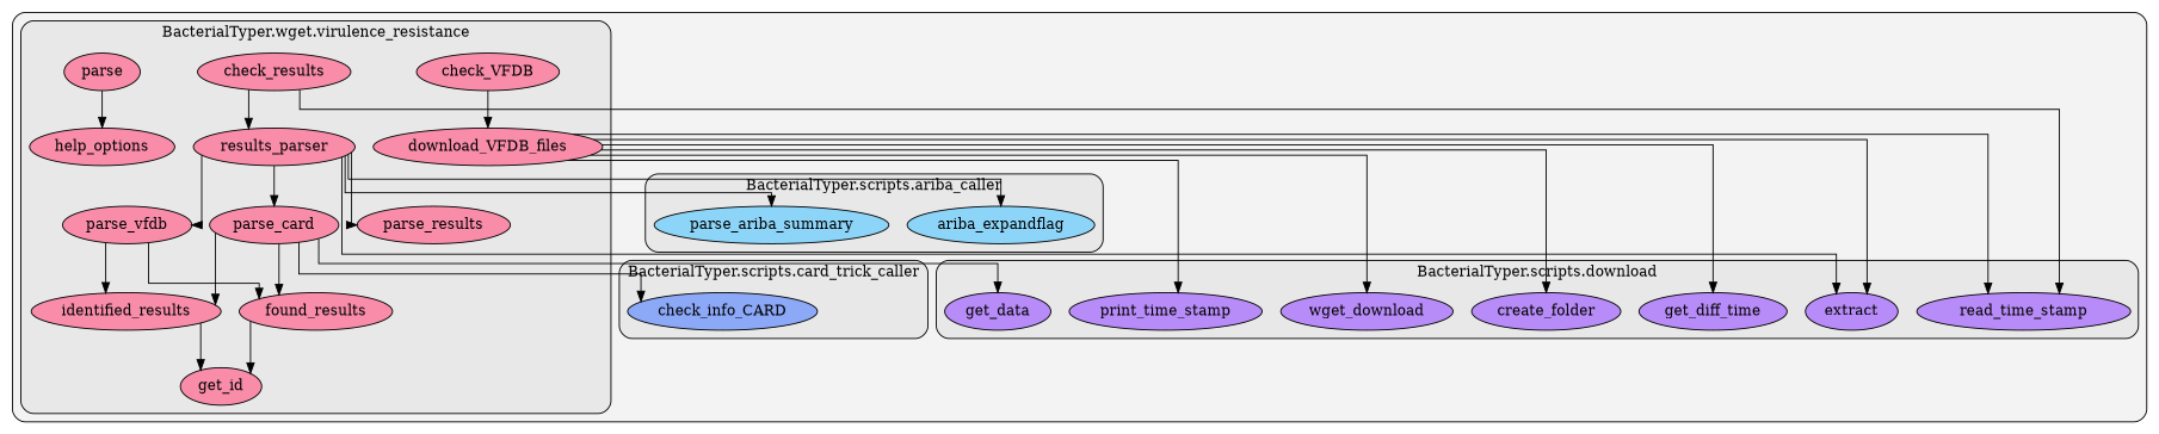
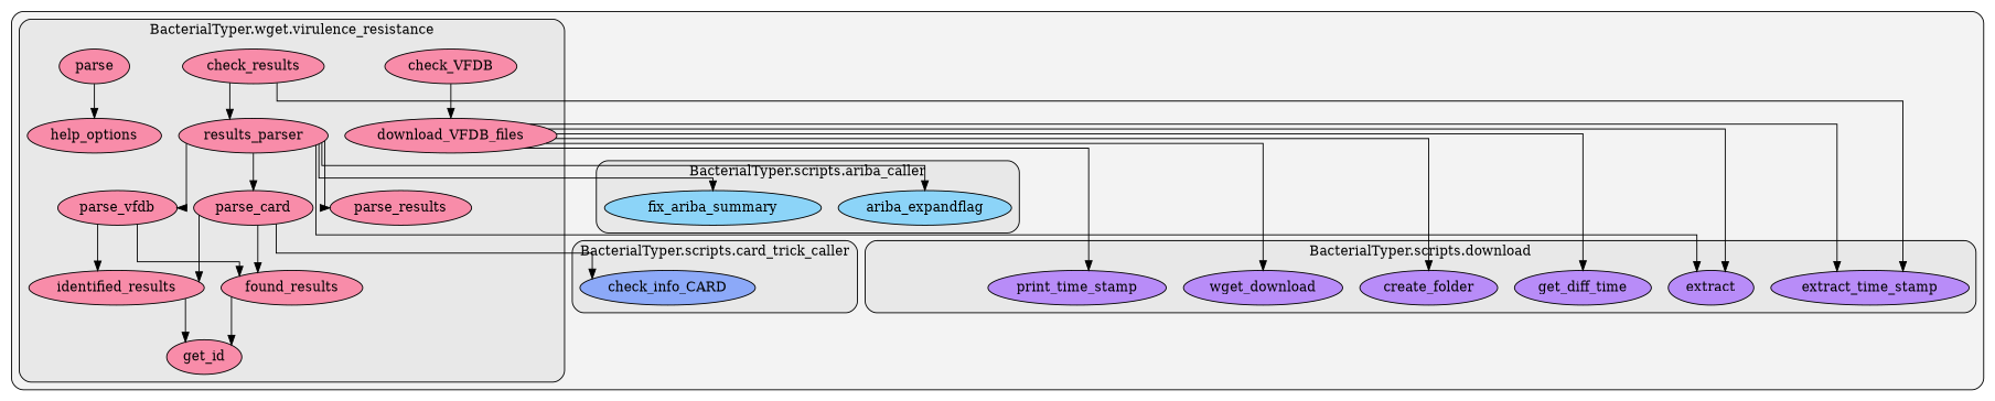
  digraph {
    clusterrank=local
    rankdir=TB
    splines=ortho
    node [fillcolor="#ff658eb2" fontcolor="#000000" group=43 style=filled]
    edge [color="#000000" style=solid]
    n1 [fillcolor="#65cbffb2" group=25 label=ariba_expandflag]
-   n2 [fillcolor="#65cbffb2" group=25 label=parse_ariba_summary]
+   n2 [fillcolor="#65cbffb2" group=25 label=fix_ariba_summary]
    n3 [fillcolor="#658effb2" group=28 label=check_info_CARD]
    n4 [fillcolor="#a365ffb2" group=33 label=create_folder]
    n5 [fillcolor="#a365ffb2" group=33 label=extract]
-   n6 [fillcolor="#a365ffb2" group=33 label=get_data]
    n7 [fillcolor="#a365ffb2" group=33 label=get_diff_time]
    n8 [fillcolor="#a365ffb2" group=33 label=print_time_stamp]
-   n9 [fillcolor="#a365ffb2" group=33 label=read_time_stamp]
+   n9 [fillcolor="#a365ffb2" group=33 label=extract_time_stamp]
    n10 [fillcolor="#a365ffb2" group=33 label=wget_download]
    n11 [label=check_VFDB]
    n12 [label=check_results]
    n13 [label=download_VFDB_files]
    n14 [label=found_results]
    n15 [label=get_id]
    n16 [label=help_options]
    n17 [label=identified_results]
    n18 [label=parse]
    n19 [label=parse_card]
    n20 [label=parse_results]
    n21 [label=parse_vfdb]
    n22 [label=results_parser]
    subgraph cluster_1 {
      fillcolor="#80808018"
      style="filled,rounded"
      subgraph cluster_2 {
        fillcolor="#80808018"
        label="BacterialTyper.scripts.ariba_caller"
        style="filled,rounded"
        n1
        n2
      }
      subgraph cluster_3 {
        fillcolor="#80808018"
        label="BacterialTyper.scripts.card_trick_caller"
        style="filled,rounded"
        n3
      }
      subgraph cluster_4 {
        fillcolor="#80808018"
        label="BacterialTyper.scripts.download"
        style="filled,rounded"
        n4
        n5
-       n6
        n7
        n8
        n9
        n10
      }
      subgraph cluster_5 {
        fillcolor="#80808018"
        label="BacterialTyper.wget.virulence_resistance"
        style="filled,rounded"
        n11
        n12
        n13
        n14
        n15
        n16
        n17
        n18
        n19
        n20
        n21
        n22
      }
    }
    n11 -> n13
    n12 -> n9
    n12 -> n22
    n13 -> n4
    n13 -> n5
    n13 -> n7
    n13 -> n8
    n13 -> n9
    n13 -> n10
    n14 -> n15
    n17 -> n15
    n18 -> n16
    n19 -> n3
-   n19 -> n6
    n19 -> n14
    n19 -> n17
    n21 -> n14
    n21 -> n17
    n22 -> n1
    n22 -> n2
    n22 -> n5
    n22 -> n19
    n22 -> n20
    n22 -> n21
  }
